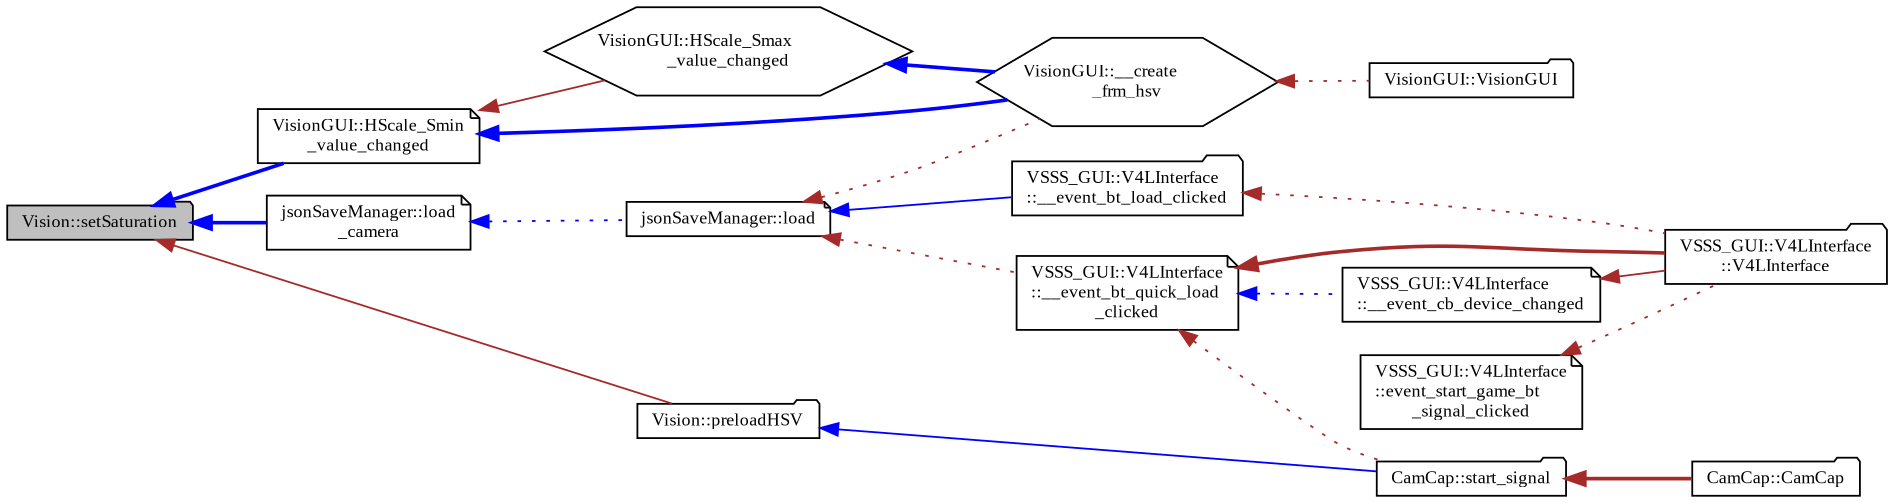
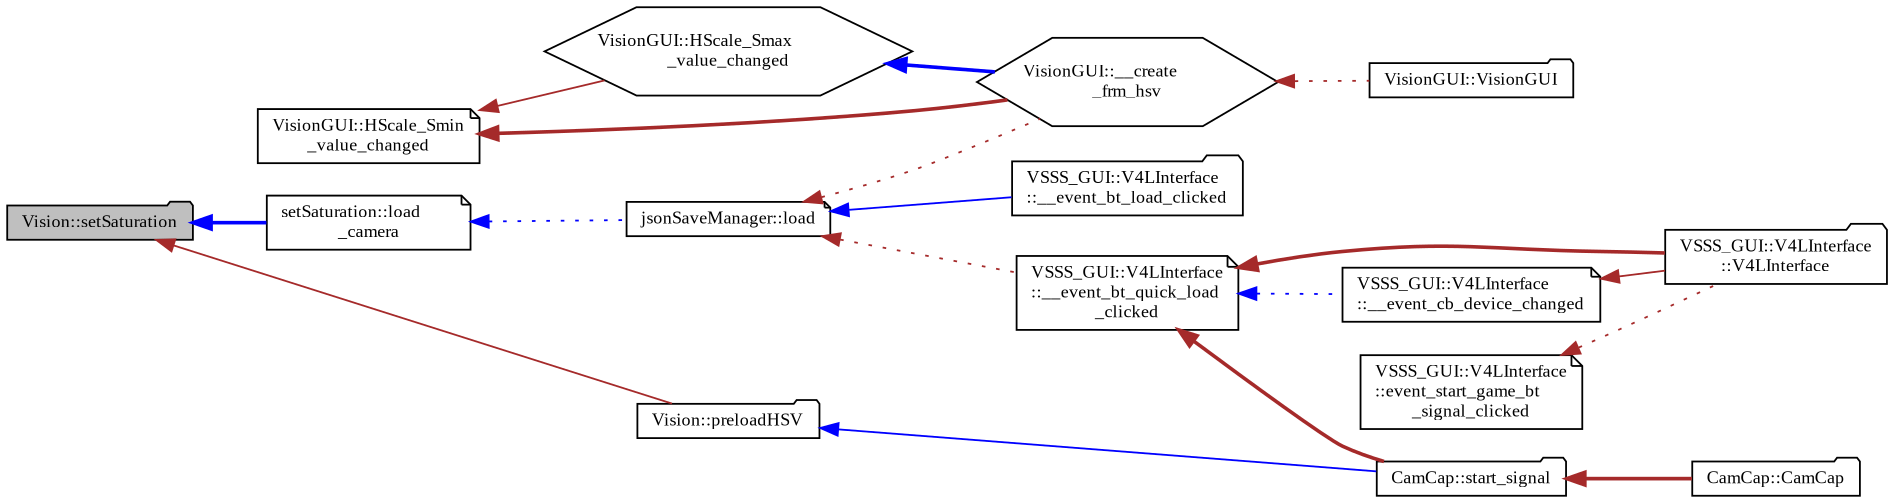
  digraph {
    fontname="Liberation Serif"
    rankdir=LR
    node [color=black fillcolor=white fontname="Liberation Serif" fontsize=10 shape=folder style=filled]
    edge [color=brown dir=back fontname="Liberation Serif" fontsize=10 labelfontname=Helvetica labelfontsize=10 style=bold]
    n1 [fillcolor=grey75 fontcolor=black height=0.2 label="Vision::setSaturation" width=0.4]
    n2 [height=0.2 label="VisionGUI::HScale_Smin\l_value_changed" shape=note width=0.4]
-   n3 [height=0.2 label="jsonSaveManager::load\l_camera" shape=note width=0.4]
+   n3 [height=0.2 label="setSaturation::load\l_camera" shape=note width=0.4]
    n4 [height=0.2 label="Vision::preloadHSV" width=0.4]
    n5 [height=0.2 label="VisionGUI::HScale_Smax\l_value_changed" shape=hexagon width=0.4]
    n6 [height=0.2 label="VisionGUI::__create\l_frm_hsv" shape=hexagon width=0.4]
    n7 [height=0.2 label="jsonSaveManager::load" shape=note width=0.4]
    n8 [height=0.2 label="CamCap::start_signal" width=0.4]
    n9 [height=0.2 label="VisionGUI::VisionGUI" width=0.4]
    n10 [height=0.2 label="VSSS_GUI::V4LInterface\l::__event_bt_load_clicked" width=0.4]
    n11 [height=0.2 label="VSSS_GUI::V4LInterface\l::__event_bt_quick_load\l_clicked" shape=note width=0.4]
    n12 [height=0.2 label="VSSS_GUI::V4LInterface\l::V4LInterface" width=0.4]
    n13 [height=0.2 label="VSSS_GUI::V4LInterface\l::__event_cb_device_changed" shape=note width=0.4]
    n14 [height=0.2 label="VSSS_GUI::V4LInterface\l::event_start_game_bt\l_signal_clicked" shape=note width=0.4]
    n15 [height=0.2 label="CamCap::CamCap" width=0.4]
-   n1 -> n2 [color=blue]
    n1 -> n3 [color=blue]
    n1 -> n4 [style=solid]
    n2 -> n5 [style=solid]
-   n2 -> n6 [color=blue]
+   n2 -> n6
    n3 -> n7 [color=blue style=dotted]
    n4 -> n8 [color=blue style=solid]
    n5 -> n6 [color=blue]
    n6 -> n9 [style=dotted]
    n7 -> n6 [style=dotted]
    n7 -> n10 [color=blue style=solid]
    n7 -> n11 [style=dotted]
    n8 -> n15
-   n10 -> n12 [style=dotted]
-   n11 -> n8 [style=dotted]
+   n11 -> n8
    n11 -> n12
    n11 -> n13 [color=blue style=dotted]
    n13 -> n12 [style=solid]
    n14 -> n12 [style=dotted]
  }
